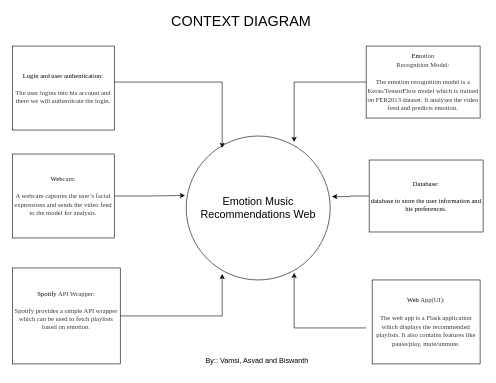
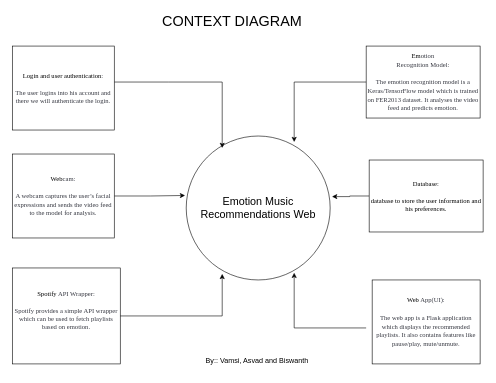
  <mxCell id="0" />
  <mxCell id="1" parent="0" />
  <mxCell id="2" value="&lt;font style=&quot;font-size: 18px;&quot;&gt;Emotion Music Recommendations Web&lt;/font&gt;&lt;span id=&quot;docs-internal-guid-dc7dbc47-7fff-0d1e-ab08-2b6fa9a25c18&quot;&gt;&lt;/span&gt;" style="ellipse;whiteSpace=wrap;html=1;aspect=fixed;" parent="1" vertex="1"><mxGeometry x="310" y="226" width="240" height="240" as="geometry" /></mxCell>
  <mxCell id="3" style="edgeStyle=orthogonalEdgeStyle;rounded=0;orthogonalLoop=1;jettySize=auto;html=1;entryX=-0.008;entryY=0.413;entryDx=0;entryDy=0;entryPerimeter=0;" edge="1" parent="1" source="4" target="2"><mxGeometry relative="1" as="geometry" /></mxCell>
  <mxCell id="4" value="&lt;font style=&quot;font-size: 11px;&quot; face=&quot;Tahoma&quot;&gt;&lt;font style=&quot;&quot;&gt;&lt;font style=&quot;&quot;&gt;Web&lt;span style=&quot;box-sizing: border-box; color: rgb(53, 55, 64); background-color: var(--green-100);&quot; data-offset-key=&quot;3qlg5-518-0&quot;&gt;cam&lt;/span&gt;&lt;/font&gt;&lt;span style=&quot;box-sizing: border-box; color: rgb(53, 55, 64); background-color: var(--green-100);&quot; data-offset-key=&quot;3qlg5-519-0&quot;&gt;:&lt;/span&gt;&lt;/font&gt;&lt;span style=&quot;box-sizing: border-box; color: rgb(53, 55, 64); background-color: var(--green-100);&quot; data-offset-key=&quot;3qlg5-520-0&quot;&gt;&lt;br&gt;&lt;br&gt;&lt;/span&gt;&lt;font style=&quot;&quot;&gt;&lt;span style=&quot;box-sizing: border-box; color: rgb(53, 55, 64); background-color: var(--green-100);&quot; data-offset-key=&quot;3qlg5-521-0&quot;&gt;A&lt;/span&gt;&lt;span style=&quot;box-sizing: border-box; color: rgb(53, 55, 64); background-color: var(--green-100);&quot; data-offset-key=&quot;3qlg5-522-0&quot;&gt; webcam&lt;/span&gt;&lt;span style=&quot;box-sizing: border-box; color: rgb(53, 55, 64); background-color: var(--green-100);&quot; data-offset-key=&quot;3qlg5-523-0&quot;&gt; captures&lt;/span&gt;&lt;span style=&quot;box-sizing: border-box; color: rgb(53, 55, 64); background-color: var(--green-100);&quot; data-offset-key=&quot;3qlg5-524-0&quot;&gt; the&lt;/span&gt;&lt;span style=&quot;box-sizing: border-box; color: rgb(53, 55, 64); background-color: var(--green-100);&quot; data-offset-key=&quot;3qlg5-525-0&quot;&gt; user&lt;/span&gt;&lt;span style=&quot;box-sizing: border-box; color: rgb(53, 55, 64); background-color: var(--green-100);&quot; data-offset-key=&quot;3qlg5-526-0&quot;&gt;’&lt;/span&gt;&lt;span style=&quot;box-sizing: border-box; color: rgb(53, 55, 64); background-color: var(--green-100);&quot; data-offset-key=&quot;3qlg5-527-0&quot;&gt;s&lt;/span&gt;&lt;span style=&quot;box-sizing: border-box; color: rgb(53, 55, 64); background-color: var(--green-100);&quot; data-offset-key=&quot;3qlg5-528-0&quot;&gt; facial&lt;/span&gt;&lt;span style=&quot;box-sizing: border-box; color: rgb(53, 55, 64); background-color: var(--green-100);&quot; data-offset-key=&quot;3qlg5-529-0&quot;&gt; expressions&lt;/span&gt;&lt;span style=&quot;box-sizing: border-box; color: rgb(53, 55, 64); background-color: var(--green-100);&quot; data-offset-key=&quot;3qlg5-530-0&quot;&gt; and&lt;/span&gt;&lt;span style=&quot;box-sizing: border-box; color: rgb(53, 55, 64); background-color: var(--green-100);&quot; data-offset-key=&quot;3qlg5-531-0&quot;&gt; sends&lt;/span&gt;&lt;span style=&quot;box-sizing: border-box; color: rgb(53, 55, 64); background-color: var(--green-100);&quot; data-offset-key=&quot;3qlg5-532-0&quot;&gt; the&lt;/span&gt;&lt;span style=&quot;box-sizing: border-box; color: rgb(53, 55, 64); background-color: var(--green-100);&quot; data-offset-key=&quot;3qlg5-533-0&quot;&gt; video&lt;/span&gt;&lt;span style=&quot;box-sizing: border-box; color: rgb(53, 55, 64); background-color: var(--green-100);&quot; data-offset-key=&quot;3qlg5-534-0&quot;&gt; feed&lt;/span&gt;&lt;span style=&quot;box-sizing: border-box; color: rgb(53, 55, 64); background-color: var(--green-100);&quot; data-offset-key=&quot;3qlg5-535-0&quot;&gt; to&lt;/span&gt;&lt;span style=&quot;box-sizing: border-box; color: rgb(53, 55, 64); background-color: var(--green-100);&quot; data-offset-key=&quot;3qlg5-536-0&quot;&gt; the&lt;/span&gt;&lt;span style=&quot;box-sizing: border-box; color: rgb(53, 55, 64); background-color: var(--green-100);&quot; data-offset-key=&quot;3qlg5-537-0&quot;&gt; model&lt;/span&gt;&lt;span style=&quot;box-sizing: border-box; color: rgb(53, 55, 64); background-color: var(--green-100);&quot; data-offset-key=&quot;3qlg5-538-0&quot;&gt; for&lt;/span&gt;&lt;span style=&quot;box-sizing: border-box; color: rgb(53, 55, 64); background-color: var(--green-100);&quot; data-offset-key=&quot;3qlg5-539-0&quot;&gt; analysis&lt;/span&gt;&lt;span style=&quot;box-sizing: border-box; color: rgb(53, 55, 64); background-color: var(--green-100);&quot; data-offset-key=&quot;3qlg5-540-0&quot;&gt;.&lt;/span&gt;&lt;/font&gt;&lt;/font&gt;" style="rounded=0;whiteSpace=wrap;html=1;align=center;" parent="1" vertex="1"><mxGeometry x="20" y="256" width="170" height="140" as="geometry" /></mxCell>
  <mxCell id="5" value="&lt;div style=&quot;&quot;&gt;&lt;font face=&quot;Tahoma&quot;&gt;&lt;font style=&quot;font-size: 11px; background-color: initial;&quot;&gt;Spotify&lt;span style=&quot;box-sizing: border-box; color: rgb(53, 55, 64); background-color: var(--green-100);&quot; data-offset-key=&quot;3qlg5-588-0&quot;&gt; API&lt;/span&gt;&lt;span style=&quot;box-sizing: border-box; color: rgb(53, 55, 64); background-color: var(--green-100);&quot; data-offset-key=&quot;3qlg5-589-0&quot;&gt; Wra&lt;/span&gt;&lt;span style=&quot;box-sizing: border-box; color: rgb(53, 55, 64); background-color: var(--green-100);&quot; data-offset-key=&quot;3qlg5-590-0&quot;&gt;pper&lt;/span&gt;&lt;/font&gt;&lt;span style=&quot;font-size: 11px; background-color: var(--green-100); box-sizing: border-box; color: rgb(53, 55, 64);&quot; data-offset-key=&quot;3qlg5-591-0&quot;&gt;:&lt;/span&gt;&lt;/font&gt;&lt;/div&gt;&lt;font style=&quot;&quot; face=&quot;Tahoma&quot;&gt;&lt;div style=&quot;&quot;&gt;&lt;font color=&quot;#353740&quot;&gt;&lt;span style=&quot;font-size: 11px;&quot;&gt;&lt;br&gt;&lt;/span&gt;&lt;/font&gt;&lt;/div&gt;&lt;span style=&quot;font-size: 11px; box-sizing: border-box; color: rgb(53, 55, 64); background-color: var(--green-100);&quot; data-offset-key=&quot;3qlg5-593-0&quot;&gt;&lt;div style=&quot;&quot;&gt;&lt;span style=&quot;background-color: var(--green-100); box-sizing: border-box;&quot; data-offset-key=&quot;3qlg5-593-0&quot;&gt;Spot&lt;/span&gt;&lt;span style=&quot;background-color: var(--green-100); box-sizing: border-box;&quot; data-offset-key=&quot;3qlg5-594-0&quot;&gt;ify&lt;/span&gt;&lt;span style=&quot;background-color: var(--green-100); box-sizing: border-box;&quot; data-offset-key=&quot;3qlg5-595-0&quot;&gt; provides&lt;/span&gt;&lt;span style=&quot;background-color: var(--green-100); box-sizing: border-box;&quot; data-offset-key=&quot;3qlg5-596-0&quot;&gt; a&lt;/span&gt;&lt;span style=&quot;background-color: var(--green-100); box-sizing: border-box;&quot; data-offset-key=&quot;3qlg5-597-0&quot;&gt; simple&lt;/span&gt;&lt;span style=&quot;background-color: var(--green-100); box-sizing: border-box;&quot; data-offset-key=&quot;3qlg5-598-0&quot;&gt; API&lt;/span&gt;&lt;span style=&quot;background-color: var(--green-100); box-sizing: border-box;&quot; data-offset-key=&quot;3qlg5-599-0&quot;&gt; wrapper&lt;/span&gt;&lt;span style=&quot;background-color: var(--green-100); box-sizing: border-box;&quot; data-offset-key=&quot;3qlg5-600-0&quot;&gt; which&lt;/span&gt;&lt;span style=&quot;background-color: var(--green-100); box-sizing: border-box;&quot; data-offset-key=&quot;3qlg5-601-0&quot;&gt; can&lt;/span&gt;&lt;span style=&quot;background-color: var(--green-100); box-sizing: border-box;&quot; data-offset-key=&quot;3qlg5-602-0&quot;&gt; be&lt;/span&gt;&lt;span style=&quot;background-color: var(--green-100); box-sizing: border-box;&quot; data-offset-key=&quot;3qlg5-603-0&quot;&gt; used&lt;/span&gt;&lt;span style=&quot;background-color: var(--green-100); box-sizing: border-box;&quot; data-offset-key=&quot;3qlg5-604-0&quot;&gt; to&lt;/span&gt;&lt;span style=&quot;background-color: var(--green-100); box-sizing: border-box;&quot; data-offset-key=&quot;3qlg5-605-0&quot;&gt; fetch&lt;/span&gt;&lt;span style=&quot;background-color: var(--green-100); box-sizing: border-box;&quot; data-offset-key=&quot;3qlg5-606-0&quot;&gt; play&lt;/span&gt;&lt;span style=&quot;background-color: var(--green-100); box-sizing: border-box;&quot; data-offset-key=&quot;3qlg5-607-0&quot;&gt;lists&lt;/span&gt;&lt;span style=&quot;background-color: var(--green-100); box-sizing: border-box;&quot; data-offset-key=&quot;3qlg5-608-0&quot;&gt; based&lt;/span&gt;&lt;span style=&quot;background-color: var(--green-100); box-sizing: border-box;&quot; data-offset-key=&quot;3qlg5-609-0&quot;&gt; on&lt;/span&gt;&lt;span style=&quot;background-color: var(--green-100); box-sizing: border-box;&quot; data-offset-key=&quot;3qlg5-610-0&quot;&gt; emotion&lt;/span&gt;&lt;span style=&quot;background-color: var(--green-100); box-sizing: border-box;&quot; data-offset-key=&quot;3qlg5-611-0&quot;&gt;.&lt;/span&gt;&lt;/div&gt;&lt;/span&gt;&lt;/font&gt;&lt;span style=&quot;box-sizing: border-box; background-color: var(--green-100); font-size: 16px;&quot; data-offset-key=&quot;3qlg5-612-0&quot;&gt;&lt;div style=&quot;&quot;&gt;&lt;font face=&quot;ColfaxAI, helvetica, sans-serif&quot; color=&quot;#353740&quot;&gt;&lt;br&gt;&lt;/font&gt;&lt;/div&gt;&lt;/span&gt;" style="rounded=0;whiteSpace=wrap;html=1;" parent="1" vertex="1"><mxGeometry x="20" y="446" width="180" height="160" as="geometry" /></mxCell>
  <mxCell id="6" value="&lt;font face=&quot;Tahoma&quot; style=&quot;font-size: 11px;&quot;&gt;&lt;font style=&quot;&quot;&gt;Em&lt;span style=&quot;box-sizing: border-box; color: rgb(53, 55, 64); background-color: var(--green-100);&quot; data-offset-key=&quot;3qlg5-546-0&quot;&gt;otion&lt;/span&gt;&lt;span style=&quot;box-sizing: border-box; color: rgb(53, 55, 64); background-color: var(--green-100);&quot; data-offset-key=&quot;3qlg5-547-0&quot;&gt; &lt;br&gt;Recogn&lt;/span&gt;&lt;span style=&quot;box-sizing: border-box; color: rgb(53, 55, 64); background-color: var(--green-100);&quot; data-offset-key=&quot;3qlg5-548-0&quot;&gt;ition&lt;/span&gt;&lt;span style=&quot;box-sizing: border-box; color: rgb(53, 55, 64); background-color: var(--green-100);&quot; data-offset-key=&quot;3qlg5-549-0&quot;&gt; Model&lt;/span&gt;&lt;span style=&quot;box-sizing: border-box; color: rgb(53, 55, 64); background-color: var(--green-100);&quot; data-offset-key=&quot;3qlg5-550-0&quot;&gt;:&lt;br&gt;&lt;/span&gt;&lt;/font&gt;&lt;span style=&quot;box-sizing: border-box; color: rgb(53, 55, 64); background-color: var(--green-100);&quot; data-offset-key=&quot;3qlg5-551-0&quot;&gt;&lt;br&gt;&lt;/span&gt;&lt;span style=&quot;box-sizing: border-box; color: rgb(53, 55, 64); background-color: var(--green-100);&quot; data-offset-key=&quot;3qlg5-552-0&quot;&gt;The&lt;/span&gt;&lt;span style=&quot;box-sizing: border-box; color: rgb(53, 55, 64); background-color: var(--green-100);&quot; data-offset-key=&quot;3qlg5-553-0&quot;&gt; emotion&lt;/span&gt;&lt;span style=&quot;box-sizing: border-box; color: rgb(53, 55, 64); background-color: var(--green-100);&quot; data-offset-key=&quot;3qlg5-554-0&quot;&gt; recognition&lt;/span&gt;&lt;span style=&quot;box-sizing: border-box; color: rgb(53, 55, 64); background-color: var(--green-100);&quot; data-offset-key=&quot;3qlg5-555-0&quot;&gt; model&lt;/span&gt;&lt;span style=&quot;box-sizing: border-box; color: rgb(53, 55, 64); background-color: var(--green-100);&quot; data-offset-key=&quot;3qlg5-556-0&quot;&gt; is&lt;/span&gt;&lt;span style=&quot;box-sizing: border-box; color: rgb(53, 55, 64); background-color: var(--green-100);&quot; data-offset-key=&quot;3qlg5-557-0&quot;&gt; a&lt;/span&gt;&lt;span style=&quot;box-sizing: border-box; color: rgb(53, 55, 64); background-color: var(--green-100);&quot; data-offset-key=&quot;3qlg5-558-0&quot;&gt; Ker&lt;/span&gt;&lt;span style=&quot;box-sizing: border-box; color: rgb(53, 55, 64); background-color: var(--green-100);&quot; data-offset-key=&quot;3qlg5-559-0&quot;&gt;as&lt;/span&gt;&lt;span style=&quot;box-sizing: border-box; color: rgb(53, 55, 64); background-color: var(--green-100);&quot; data-offset-key=&quot;3qlg5-560-0&quot;&gt;/&lt;/span&gt;&lt;span style=&quot;box-sizing: border-box; color: rgb(53, 55, 64); background-color: var(--green-100);&quot; data-offset-key=&quot;3qlg5-561-0&quot;&gt;T&lt;/span&gt;&lt;span style=&quot;box-sizing: border-box; color: rgb(53, 55, 64); background-color: var(--green-100);&quot; data-offset-key=&quot;3qlg5-562-0&quot;&gt;ensor&lt;/span&gt;&lt;span style=&quot;box-sizing: border-box; color: rgb(53, 55, 64); background-color: var(--green-100);&quot; data-offset-key=&quot;3qlg5-563-0&quot;&gt;Flow&lt;/span&gt;&lt;span style=&quot;box-sizing: border-box; color: rgb(53, 55, 64); background-color: var(--green-100);&quot; data-offset-key=&quot;3qlg5-564-0&quot;&gt; model&lt;/span&gt;&lt;span style=&quot;box-sizing: border-box; color: rgb(53, 55, 64); background-color: var(--green-100);&quot; data-offset-key=&quot;3qlg5-565-0&quot;&gt; which&lt;/span&gt;&lt;span style=&quot;box-sizing: border-box; color: rgb(53, 55, 64); background-color: var(--green-100);&quot; data-offset-key=&quot;3qlg5-566-0&quot;&gt; is&lt;/span&gt;&lt;span style=&quot;box-sizing: border-box; color: rgb(53, 55, 64); background-color: var(--green-100);&quot; data-offset-key=&quot;3qlg5-567-0&quot;&gt; trained&lt;/span&gt;&lt;span style=&quot;box-sizing: border-box; color: rgb(53, 55, 64); background-color: var(--green-100);&quot; data-offset-key=&quot;3qlg5-568-0&quot;&gt; on&lt;/span&gt;&lt;span style=&quot;box-sizing: border-box; color: rgb(53, 55, 64); background-color: var(--green-100);&quot; data-offset-key=&quot;3qlg5-569-0&quot;&gt; F&lt;/span&gt;&lt;span style=&quot;box-sizing: border-box; color: rgb(53, 55, 64); background-color: var(--green-100);&quot; data-offset-key=&quot;3qlg5-570-0&quot;&gt;ER&lt;/span&gt;&lt;span style=&quot;box-sizing: border-box; color: rgb(53, 55, 64); background-color: var(--green-100);&quot; data-offset-key=&quot;3qlg5-571-0&quot;&gt;2013&lt;/span&gt;&lt;span style=&quot;box-sizing: border-box; color: rgb(53, 55, 64); background-color: var(--green-100);&quot; data-offset-key=&quot;3qlg5-572-0&quot;&gt; dataset&lt;/span&gt;&lt;span style=&quot;box-sizing: border-box; color: rgb(53, 55, 64); background-color: var(--green-100);&quot; data-offset-key=&quot;3qlg5-573-0&quot;&gt;.&lt;/span&gt;&lt;span style=&quot;box-sizing: border-box; color: rgb(53, 55, 64); background-color: var(--green-100);&quot; data-offset-key=&quot;3qlg5-574-0&quot;&gt; It&lt;/span&gt;&lt;span style=&quot;box-sizing: border-box; color: rgb(53, 55, 64); background-color: var(--green-100);&quot; data-offset-key=&quot;3qlg5-575-0&quot;&gt; analyses&lt;/span&gt;&lt;span style=&quot;box-sizing: border-box; color: rgb(53, 55, 64); background-color: var(--green-100);&quot; data-offset-key=&quot;3qlg5-576-0&quot;&gt; the&lt;/span&gt;&lt;span style=&quot;box-sizing: border-box; color: rgb(53, 55, 64); background-color: var(--green-100);&quot; data-offset-key=&quot;3qlg5-577-0&quot;&gt; video&lt;/span&gt;&lt;span style=&quot;box-sizing: border-box; color: rgb(53, 55, 64); background-color: var(--green-100);&quot; data-offset-key=&quot;3qlg5-578-0&quot;&gt; feed&lt;/span&gt;&lt;span style=&quot;box-sizing: border-box; color: rgb(53, 55, 64); background-color: var(--green-100);&quot; data-offset-key=&quot;3qlg5-579-0&quot;&gt; and&lt;/span&gt;&lt;span style=&quot;box-sizing: border-box; color: rgb(53, 55, 64); background-color: var(--green-100);&quot; data-offset-key=&quot;3qlg5-580-0&quot;&gt; predicts&lt;/span&gt;&lt;span style=&quot;box-sizing: border-box; color: rgb(53, 55, 64); background-color: var(--green-100);&quot; data-offset-key=&quot;3qlg5-581-0&quot;&gt; emotion&lt;/span&gt;&lt;span style=&quot;box-sizing: border-box; color: rgb(53, 55, 64); background-color: var(--green-100);&quot; data-offset-key=&quot;3qlg5-582-0&quot;&gt;.&lt;/span&gt;&lt;/font&gt;" style="rounded=0;whiteSpace=wrap;html=1;align=center;" parent="1" vertex="1"><mxGeometry x="610" y="76" width="190" height="120" as="geometry" /></mxCell>
  <mxCell id="7" value="&lt;font face=&quot;Tahoma&quot; style=&quot;font-size: 11px;&quot;&gt;&lt;font style=&quot;&quot;&gt;Web&lt;span style=&quot;box-sizing: border-box; color: rgb(53, 55, 64); background-color: var(--green-100);&quot; data-offset-key=&quot;3qlg5-617-0&quot;&gt; App(UI)&lt;/span&gt;&lt;span style=&quot;box-sizing: border-box; color: rgb(53, 55, 64); background-color: var(--green-100);&quot; data-offset-key=&quot;3qlg5-618-0&quot;&gt;:&lt;/span&gt;&lt;/font&gt;&lt;span style=&quot;box-sizing: border-box; color: rgb(53, 55, 64); background-color: var(--green-100);&quot; data-offset-key=&quot;3qlg5-619-0&quot;&gt;&lt;br&gt;&lt;br&gt;&lt;/span&gt;&lt;font style=&quot;&quot;&gt;&lt;span style=&quot;box-sizing: border-box; color: rgb(53, 55, 64); background-color: var(--green-100);&quot; data-offset-key=&quot;3qlg5-620-0&quot;&gt;The&lt;/span&gt;&lt;span style=&quot;box-sizing: border-box; color: rgb(53, 55, 64); background-color: var(--green-100);&quot; data-offset-key=&quot;3qlg5-621-0&quot;&gt; web&lt;/span&gt;&lt;span style=&quot;box-sizing: border-box; color: rgb(53, 55, 64); background-color: var(--green-100);&quot; data-offset-key=&quot;3qlg5-622-0&quot;&gt; app&lt;/span&gt;&lt;span style=&quot;box-sizing: border-box; color: rgb(53, 55, 64); background-color: var(--green-100);&quot; data-offset-key=&quot;3qlg5-623-0&quot;&gt; is&lt;/span&gt;&lt;span style=&quot;box-sizing: border-box; color: rgb(53, 55, 64); background-color: var(--green-100);&quot; data-offset-key=&quot;3qlg5-624-0&quot;&gt; a&lt;/span&gt;&lt;span style=&quot;box-sizing: border-box; color: rgb(53, 55, 64); background-color: var(--green-100);&quot; data-offset-key=&quot;3qlg5-625-0&quot;&gt; Flask&lt;/span&gt;&lt;span style=&quot;box-sizing: border-box; color: rgb(53, 55, 64); background-color: var(--green-100);&quot; data-offset-key=&quot;3qlg5-626-0&quot;&gt; application&lt;/span&gt;&lt;span style=&quot;box-sizing: border-box; color: rgb(53, 55, 64); background-color: var(--green-100);&quot; data-offset-key=&quot;3qlg5-627-0&quot;&gt; which&lt;/span&gt;&lt;span style=&quot;box-sizing: border-box; color: rgb(53, 55, 64); background-color: var(--green-100);&quot; data-offset-key=&quot;3qlg5-628-0&quot;&gt; displays&lt;/span&gt;&lt;span style=&quot;box-sizing: border-box; color: rgb(53, 55, 64); background-color: var(--green-100);&quot; data-offset-key=&quot;3qlg5-629-0&quot;&gt; the&lt;/span&gt;&lt;span style=&quot;box-sizing: border-box; color: rgb(53, 55, 64); background-color: var(--green-100);&quot; data-offset-key=&quot;3qlg5-630-0&quot;&gt; recommended&lt;/span&gt;&lt;span style=&quot;box-sizing: border-box; color: rgb(53, 55, 64); background-color: var(--green-100);&quot; data-offset-key=&quot;3qlg5-631-0&quot;&gt; play&lt;/span&gt;&lt;span style=&quot;box-sizing: border-box; color: rgb(53, 55, 64); background-color: var(--green-100);&quot; data-offset-key=&quot;3qlg5-632-0&quot;&gt;lists&lt;/span&gt;&lt;span style=&quot;box-sizing: border-box; color: rgb(53, 55, 64); background-color: var(--green-100);&quot; data-offset-key=&quot;3qlg5-633-0&quot;&gt;.&lt;/span&gt;&lt;span style=&quot;box-sizing: border-box; color: rgb(53, 55, 64); background-color: var(--green-100);&quot; data-offset-key=&quot;3qlg5-634-0&quot;&gt; It&lt;/span&gt;&lt;span style=&quot;box-sizing: border-box; color: rgb(53, 55, 64); background-color: var(--green-100);&quot; data-offset-key=&quot;3qlg5-635-0&quot;&gt; also&lt;/span&gt;&lt;span style=&quot;box-sizing: border-box; color: rgb(53, 55, 64); background-color: var(--green-100);&quot; data-offset-key=&quot;3qlg5-636-0&quot;&gt; contains&lt;/span&gt;&lt;span style=&quot;box-sizing: border-box; color: rgb(53, 55, 64); background-color: var(--green-100);&quot; data-offset-key=&quot;3qlg5-637-0&quot;&gt; features&lt;/span&gt;&lt;span style=&quot;box-sizing: border-box; color: rgb(53, 55, 64); background-color: var(--green-100);&quot; data-offset-key=&quot;3qlg5-638-0&quot;&gt; like&lt;/span&gt;&lt;span style=&quot;box-sizing: border-box; color: rgb(53, 55, 64); background-color: var(--green-100);&quot; data-offset-key=&quot;3qlg5-639-0&quot;&gt; pause&lt;/span&gt;&lt;span style=&quot;box-sizing: border-box; color: rgb(53, 55, 64); background-color: var(--green-100);&quot; data-offset-key=&quot;3qlg5-640-0&quot;&gt;/&lt;/span&gt;&lt;span style=&quot;box-sizing: border-box; color: rgb(53, 55, 64); background-color: var(--green-100);&quot; data-offset-key=&quot;3qlg5-641-0&quot;&gt;play&lt;/span&gt;&lt;span style=&quot;box-sizing: border-box; color: rgb(53, 55, 64); background-color: var(--green-100);&quot; data-offset-key=&quot;3qlg5-642-0&quot;&gt;,&lt;/span&gt;&lt;span style=&quot;box-sizing: border-box; color: rgb(53, 55, 64); background-color: var(--green-100);&quot; data-offset-key=&quot;3qlg5-643-0&quot;&gt; mute&lt;/span&gt;&lt;span style=&quot;box-sizing: border-box; color: rgb(53, 55, 64); background-color: var(--green-100);&quot; data-offset-key=&quot;3qlg5-644-0&quot;&gt;/&lt;/span&gt;&lt;span style=&quot;box-sizing: border-box; color: rgb(53, 55, 64); background-color: var(--green-100);&quot; data-offset-key=&quot;3qlg5-645-0&quot;&gt;un&lt;/span&gt;&lt;span style=&quot;box-sizing: border-box; color: rgb(53, 55, 64); background-color: var(--green-100);&quot; data-offset-key=&quot;3qlg5-646-0&quot;&gt;m&lt;/span&gt;&lt;span style=&quot;box-sizing: border-box; color: rgb(53, 55, 64); background-color: var(--green-100);&quot; data-offset-key=&quot;3qlg5-647-0&quot;&gt;ute&lt;/span&gt;&lt;span style=&quot;box-sizing: border-box; color: rgb(53, 55, 64); background-color: var(--green-100);&quot; data-offset-key=&quot;3qlg5-648-0&quot;&gt;.&lt;/span&gt;&lt;/font&gt;&lt;/font&gt;" style="rounded=0;whiteSpace=wrap;html=1;align=center;" parent="1" vertex="1"><mxGeometry x="620" y="466" width="180" height="140" as="geometry" /></mxCell>
  <mxCell id="8" value="" style="endArrow=classic;html=1;rounded=0;entryX=0.25;entryY=0.083;entryDx=0;entryDy=0;entryPerimeter=0;" parent="1" target="2" edge="1"><mxGeometry width="50" height="50" relative="1" as="geometry"><mxPoint x="190" y="136" as="sourcePoint" /><mxPoint x="410" y="216" as="targetPoint" /><Array as="points"><mxPoint x="280" y="136" /><mxPoint x="370" y="136" /></Array></mxGeometry></mxCell>
  <mxCell id="9" value="" style="endArrow=classic;html=1;rounded=0;exitX=0;exitY=0.5;exitDx=0;exitDy=0;" parent="1" source="6" edge="1"><mxGeometry width="50" height="50" relative="1" as="geometry"><mxPoint x="460" y="176" as="sourcePoint" /><mxPoint x="490" y="236" as="targetPoint" /><Array as="points"><mxPoint x="490" y="136" /></Array></mxGeometry></mxCell>
  <mxCell id="10" value="" style="endArrow=classic;html=1;rounded=0;entryX=0.25;entryY=0.958;entryDx=0;entryDy=0;entryPerimeter=0;" parent="1" target="2" edge="1"><mxGeometry width="50" height="50" relative="1" as="geometry"><mxPoint x="200" y="526" as="sourcePoint" /><mxPoint x="250" y="476" as="targetPoint" /><Array as="points"><mxPoint x="370" y="526" /></Array></mxGeometry></mxCell>
  <mxCell id="11" value="" style="endArrow=classic;html=1;rounded=0;entryX=0.75;entryY=0.95;entryDx=0;entryDy=0;entryPerimeter=0;" parent="1" target="2" edge="1"><mxGeometry width="50" height="50" relative="1" as="geometry"><mxPoint x="610" y="546" as="sourcePoint" /><mxPoint x="570" y="476" as="targetPoint" /><Array as="points"><mxPoint x="490" y="546" /></Array></mxGeometry></mxCell>
- <mxCell id="12" value="&lt;font style=&quot;font-size: 24px;&quot;&gt;CONTEXT DIAGRAM&amp;nbsp;&lt;/font&gt;" style="text;html=1;strokeColor=none;fillColor=none;align=center;verticalAlign=middle;whiteSpace=wrap;rounded=0;" parent="1" vertex="1"><mxGeometry x="145" y="20" width="520" height="30" as="geometry" /></mxCell>
+ <mxCell id="12" value="&lt;font style=&quot;font-size: 24px;&quot;&gt;CONTEXT DIAGRAM&amp;nbsp;&lt;/font&gt;" style="text;html=1;strokeColor=none;fillColor=none;align=center;verticalAlign=middle;whiteSpace=wrap;rounded=0;" parent="1" vertex="1"><mxGeometry x="130" y="20" width="520" height="30" as="geometry" /></mxCell>
  <mxCell id="13" value="By:: Vamsi, Asvad and Biswanth&amp;nbsp;&lt;span id=&quot;docs-internal-guid-29462432-7fff-435d-e1a3-7528fffceb91&quot;&gt;&lt;/span&gt;&lt;span id=&quot;docs-internal-guid-29462432-7fff-435d-e1a3-7528fffceb91&quot;&gt;&lt;/span&gt;" style="text;html=1;strokeColor=none;fillColor=none;align=center;verticalAlign=middle;whiteSpace=wrap;rounded=0;" parent="1" vertex="1"><mxGeometry x="280" y="586" width="300" height="30" as="geometry" /></mxCell>
  <mxCell id="14" value="&lt;div style=&quot;&quot;&gt;&lt;font style=&quot;font-size: 11px;&quot; face=&quot;Tahoma&quot;&gt;&lt;span style=&quot;background-color: var(--green-100);&quot;&gt;Login and user authentication&lt;/span&gt;&lt;span style=&quot;background-color: var(--green-100); color: rgb(53, 55, 64);&quot;&gt;:&lt;/span&gt;&lt;/font&gt;&lt;/div&gt;&lt;span style=&quot;box-sizing: border-box; background-color: var(--green-100);&quot; data-offset-key=&quot;3qlg5-520-0&quot;&gt;&lt;font style=&quot;font-size: 11px;&quot; face=&quot;Tahoma&quot;&gt;&lt;br&gt;&lt;div style=&quot;&quot;&gt;&lt;span style=&quot;background-color: initial;&quot;&gt;&lt;font style=&quot;&quot; color=&quot;#353740&quot;&gt;The user logins into his account and there we will authenticate the login.&lt;/font&gt;&lt;/span&gt;&lt;/div&gt;&lt;/font&gt;&lt;/span&gt;" style="rounded=0;whiteSpace=wrap;html=1;align=center;" vertex="1" parent="1"><mxGeometry x="20" y="76" width="170" height="140" as="geometry" /></mxCell>
  <mxCell id="15" style="edgeStyle=orthogonalEdgeStyle;rounded=0;orthogonalLoop=1;jettySize=auto;html=1;entryX=1.013;entryY=0.421;entryDx=0;entryDy=0;entryPerimeter=0;" edge="1" parent="1" source="16" target="2"><mxGeometry relative="1" as="geometry" /></mxCell>
  <mxCell id="16" value="&lt;font face=&quot;Tahoma&quot;&gt;&lt;span style=&quot;font-size: 11px;&quot;&gt;Database:&lt;br&gt;&lt;br&gt;database to store the user information and his preferences.&lt;br&gt;&lt;/span&gt;&lt;/font&gt;" style="rounded=0;whiteSpace=wrap;html=1;align=center;" vertex="1" parent="1"><mxGeometry x="615" y="266" width="190" height="120" as="geometry" /></mxCell>
